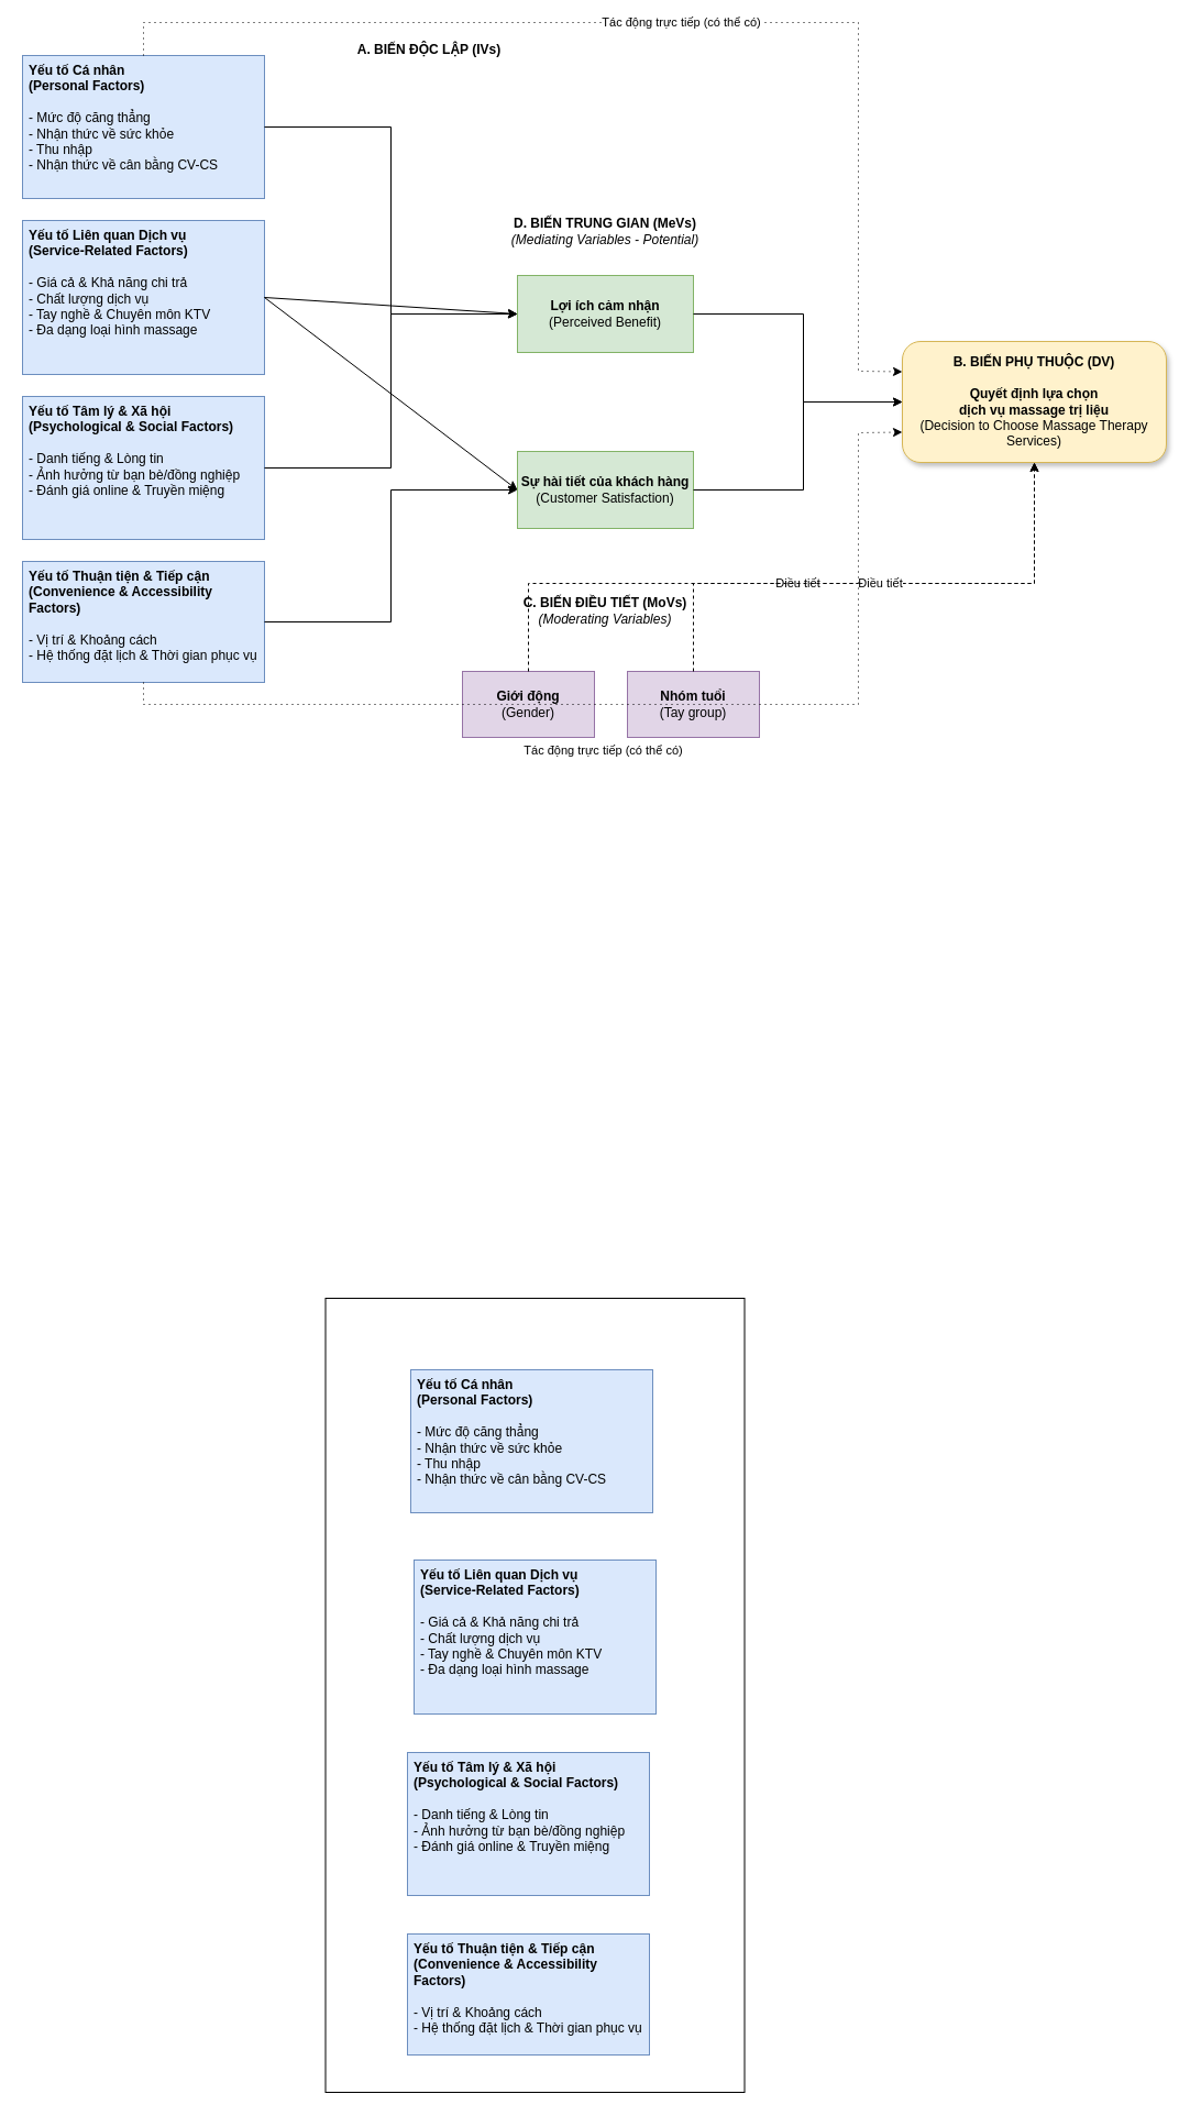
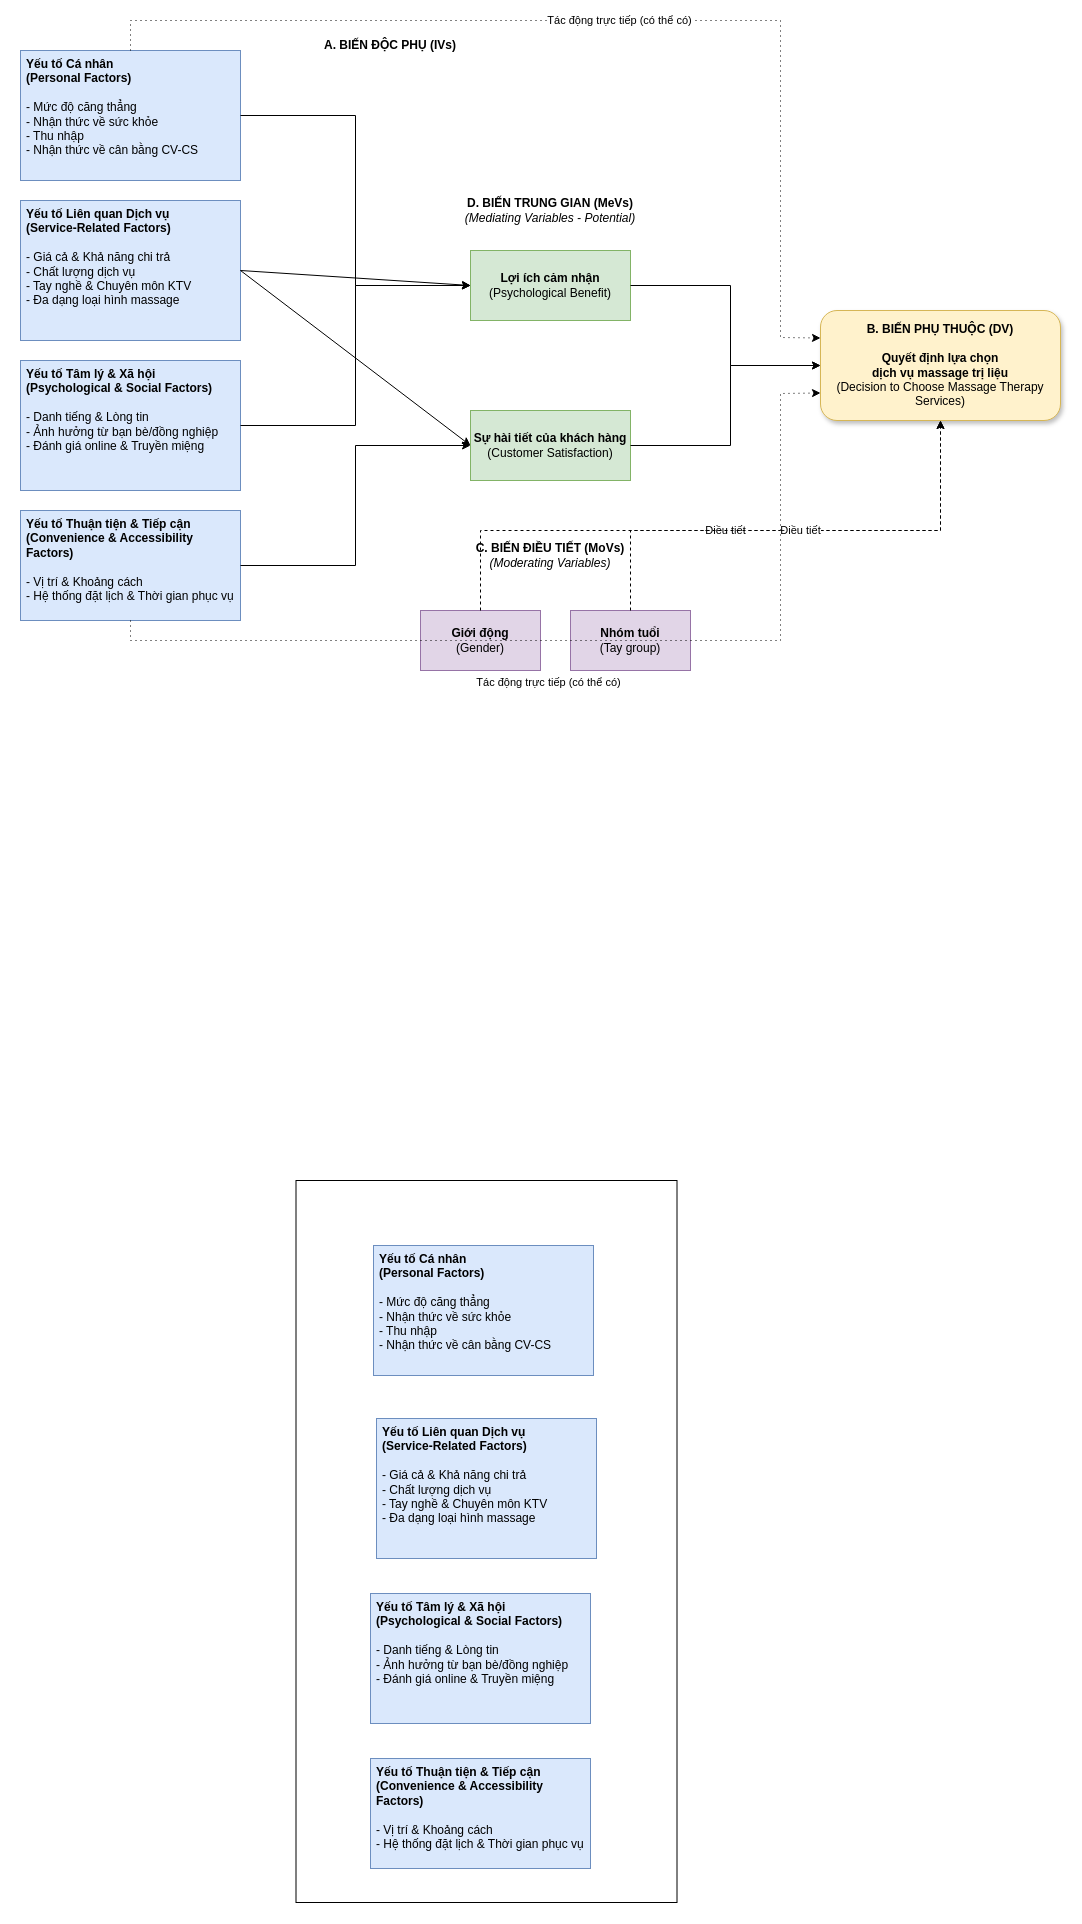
  <mxCell id="0" />
  <mxCell id="1" parent="0" />
  <mxCell id="2" value="&lt;b&gt;Yếu tố Cá nhân&lt;br&gt;(Personal Factors)&lt;/b&gt;&lt;div&gt;&lt;br&gt;&lt;/div&gt;&lt;div&gt;- Mức độ căng thẳng&lt;/div&gt;&lt;div&gt;- Nhận thức về sức khỏe&lt;/div&gt;&lt;div&gt;- Thu nhập&lt;/div&gt;&lt;div&gt;- Nhận thức về cân bằng CV-CS&lt;/div&gt;" style="rounded=0;whiteSpace=wrap;html=1;align=left;verticalAlign=top;spacingLeft=4;fillColor=#dae8fc;strokeColor=#6c8ebf;" vertex="1" parent="1"><mxGeometry x="20" y="50" width="220" height="130" as="geometry" /></mxCell>
  <mxCell id="3" value="&lt;b&gt;Yếu tố Liên quan Dịch vụ&lt;br&gt;(Service-Related Factors)&lt;/b&gt;&lt;div&gt;&lt;br&gt;&lt;/div&gt;&lt;div&gt;- Giá cả &amp;amp; Khả năng chi trả&lt;/div&gt;&lt;div&gt;- Chất lượng dịch vụ&lt;/div&gt;&lt;div&gt;- Tay nghề &amp;amp; Chuyên môn KTV&lt;/div&gt;&lt;div&gt;- Đa dạng loại hình massage&lt;/div&gt;" style="rounded=0;whiteSpace=wrap;html=1;align=left;verticalAlign=top;spacingLeft=4;fillColor=#dae8fc;strokeColor=#6c8ebf;" vertex="1" parent="1"><mxGeometry x="20" y="200" width="220" height="140" as="geometry" /></mxCell>
  <mxCell id="4" value="&lt;b&gt;Yếu tố Tâm lý &amp;amp; Xã hội&lt;br&gt;(Psychological &amp;amp; Social Factors)&lt;/b&gt;&lt;div&gt;&lt;br&gt;&lt;/div&gt;&lt;div&gt;- Danh tiếng &amp;amp; Lòng tin&lt;/div&gt;&lt;div&gt;- Ảnh hưởng từ bạn bè/đồng nghiệp&lt;/div&gt;&lt;div&gt;- Đánh giá online &amp;amp; Truyền miệng&lt;/div&gt;" style="rounded=0;whiteSpace=wrap;html=1;align=left;verticalAlign=top;spacingLeft=4;fillColor=#dae8fc;strokeColor=#6c8ebf;" vertex="1" parent="1"><mxGeometry x="20" y="360" width="220" height="130" as="geometry" /></mxCell>
  <mxCell id="5" value="&lt;b&gt;Yếu tố Thuận tiện &amp;amp; Tiếp cận&lt;br&gt;(Convenience &amp;amp; Accessibility Factors)&lt;/b&gt;&lt;div&gt;&lt;br&gt;&lt;/div&gt;&lt;div&gt;- Vị trí &amp;amp; Khoảng cách&lt;/div&gt;&lt;div&gt;- Hệ thống đặt lịch &amp;amp; Thời gian phục vụ&lt;/div&gt;" style="rounded=0;whiteSpace=wrap;html=1;align=left;verticalAlign=top;spacingLeft=4;fillColor=#dae8fc;strokeColor=#6c8ebf;" vertex="1" parent="1"><mxGeometry x="20" y="510" width="220" height="110" as="geometry" /></mxCell>
  <mxCell id="6" value="&lt;b&gt;B. BIẾN PHỤ THUỘC (DV)&lt;/b&gt;&lt;div&gt;&lt;b&gt;&lt;br&gt;&lt;/b&gt;&lt;/div&gt;&lt;div&gt;&lt;b&gt;Quyết định lựa chọn&lt;/b&gt;&lt;/div&gt;&lt;div&gt;&lt;b&gt;dịch vụ massage trị liệu&lt;/b&gt;&lt;/div&gt;&lt;div&gt;(Decision to Choose Massage Therapy Services)&lt;/div&gt;" style="rounded=1;whiteSpace=wrap;html=1;fillColor=#fff2cc;strokeColor=#d6b656;shadow=1;" vertex="1" parent="1"><mxGeometry x="820" y="310" width="240" height="110" as="geometry" /></mxCell>
  <mxCell id="7" value="" style="group" vertex="1" connectable="0" parent="1"><mxGeometry x="310" y="30" width="160" height="30" as="geometry" /></mxCell>
- <mxCell id="8" value="&lt;b&gt;A. BIẾN ĐỘC LẬP (IVs)&lt;/b&gt;" style="text;html=1;strokeColor=none;fillColor=none;align=center;verticalAlign=middle;whiteSpace=wrap;rounded=0;" vertex="1" parent="7"><mxGeometry width="160" height="30" as="geometry" /></mxCell>
+ <mxCell id="8" value="&lt;b&gt;A. BIẾN ĐỘC PHỤ (IVs)&lt;/b&gt;" style="text;html=1;strokeColor=none;fillColor=none;align=center;verticalAlign=middle;whiteSpace=wrap;rounded=0;" vertex="1" parent="7"><mxGeometry width="160" height="30" as="geometry" /></mxCell>
  <mxCell id="9" value="&lt;b&gt;D. BIẾN TRUNG GIAN (MeVs)&lt;/b&gt;&lt;div&gt;&lt;i&gt;(Mediating Variables - Potential)&lt;/i&gt;&lt;/div&gt;" style="text;html=1;strokeColor=none;fillColor=none;align=center;verticalAlign=middle;whiteSpace=wrap;rounded=0;" vertex="1" parent="1"><mxGeometry x="440" y="190" width="220" height="40" as="geometry" /></mxCell>
- <mxCell id="10" value="&lt;b&gt;Lợi ích cảm nhận&lt;/b&gt;&lt;div&gt;(Perceived Benefit)&lt;/div&gt;" style="rounded=0;whiteSpace=wrap;html=1;fillColor=#d5e8d4;strokeColor=#82b366;" vertex="1" parent="1"><mxGeometry x="470" y="250" width="160" height="70" as="geometry" /></mxCell>
+ <mxCell id="10" value="&lt;b&gt;Lợi ích cảm nhận&lt;/b&gt;&lt;div&gt;(Psychological Benefit)&lt;/div&gt;" style="rounded=0;whiteSpace=wrap;html=1;fillColor=#d5e8d4;strokeColor=#82b366;" vertex="1" parent="1"><mxGeometry x="470" y="250" width="160" height="70" as="geometry" /></mxCell>
  <mxCell id="11" value="&lt;b&gt;Sự hài tiết của khách hàng&lt;/b&gt;&lt;div&gt;(Customer Satisfaction)&lt;/div&gt;" style="rounded=0;whiteSpace=wrap;html=1;fillColor=#d5e8d4;strokeColor=#82b366;" vertex="1" parent="1"><mxGeometry x="470" y="410" width="160" height="70" as="geometry" /></mxCell>
  <mxCell id="12" value="&lt;b&gt;C. BIẾN ĐIỀU TIẾT (MoVs)&lt;/b&gt;&lt;div&gt;&lt;i&gt;(Moderating Variables)&lt;/i&gt;&lt;/div&gt;" style="text;html=1;strokeColor=none;fillColor=none;align=center;verticalAlign=middle;whiteSpace=wrap;rounded=0;" vertex="1" parent="1"><mxGeometry x="440" y="535" width="220" height="40" as="geometry" /></mxCell>
  <mxCell id="13" value="&lt;b&gt;Giới động&lt;/b&gt;&lt;div&gt;(Gender)&lt;/div&gt;" style="rounded=0;whiteSpace=wrap;html=1;fillColor=#e1d5e7;strokeColor=#9673a6;" vertex="1" parent="1"><mxGeometry x="420" y="610" width="120" height="60" as="geometry" /></mxCell>
  <mxCell id="14" value="&lt;b&gt;Nhóm tuổi&lt;/b&gt;&lt;div&gt;(Tay group)&lt;/div&gt;" style="rounded=0;whiteSpace=wrap;html=1;fillColor=#e1d5e7;strokeColor=#9673a6;" vertex="1" parent="1"><mxGeometry x="570" y="610" width="120" height="60" as="geometry" /></mxCell>
  <mxCell id="15" value="" style="endArrow=classic;html=1;rounded=0;exitX=1;exitY=0.5;exitDx=0;exitDy=0;entryX=0;entryY=0.5;entryDx=0;entryDy=0;" edge="1" parent="1" source="2" target="10"><mxGeometry width="50" height="50" relative="1" as="geometry"><mxPoint x="380" y="340" as="sourcePoint" /><mxPoint x="430" y="290" as="targetPoint" /><Array as="points"><mxPoint x="355" y="115" /><mxPoint x="355" y="285" /></Array></mxGeometry></mxCell>
  <mxCell id="16" value="" style="endArrow=classic;html=1;rounded=0;exitX=1;exitY=0.5;exitDx=0;exitDy=0;" edge="1" parent="1" source="3"><mxGeometry width="50" height="50" relative="1" as="geometry"><mxPoint x="250" y="270" as="sourcePoint" /><mxPoint x="470" y="285" as="targetPoint" /></mxGeometry></mxCell>
  <mxCell id="17" value="" style="endArrow=classic;html=1;rounded=0;exitX=1;exitY=0.5;exitDx=0;exitDy=0;entryX=0;entryY=0.5;entryDx=0;entryDy=0;" edge="1" parent="1" source="4" target="10"><mxGeometry width="50" height="50" relative="1" as="geometry"><mxPoint x="250" y="425" as="sourcePoint" /><mxPoint x="470" y="445" as="targetPoint" /><Array as="points"><mxPoint x="355" y="425" /><mxPoint x="355" y="285" /></Array></mxGeometry></mxCell>
  <mxCell id="18" value="" style="endArrow=classic;html=1;rounded=0;exitX=1;exitY=0.5;exitDx=0;exitDy=0;entryX=0;entryY=0.5;entryDx=0;entryDy=0;" edge="1" parent="1" source="3" target="11"><mxGeometry width="50" height="50" relative="1" as="geometry"><mxPoint x="250" y="270" as="sourcePoint" /><mxPoint x="470" y="445" as="targetPoint" /></mxGeometry></mxCell>
  <mxCell id="19" value="" style="endArrow=classic;html=1;rounded=0;exitX=1;exitY=0.5;exitDx=0;exitDy=0;entryX=0;entryY=0.5;entryDx=0;entryDy=0;" edge="1" parent="1" source="5" target="11"><mxGeometry width="50" height="50" relative="1" as="geometry"><mxPoint x="250" y="565" as="sourcePoint" /><mxPoint x="470" y="445" as="targetPoint" /><Array as="points"><mxPoint x="355" y="565" /><mxPoint x="355" y="445" /></Array></mxGeometry></mxCell>
  <mxCell id="20" value="" style="endArrow=classic;html=1;rounded=0;exitX=1;exitY=0.5;exitDx=0;exitDy=0;entryX=0;entryY=0.5;entryDx=0;entryDy=0;" edge="1" parent="1" source="10" target="6"><mxGeometry width="50" height="50" relative="1" as="geometry"><mxPoint x="640" y="290" as="sourcePoint" /><mxPoint x="820" y="365" as="targetPoint" /><Array as="points"><mxPoint x="730" y="285" /><mxPoint x="730" y="365" /></Array></mxGeometry></mxCell>
  <mxCell id="21" value="" style="endArrow=classic;html=1;rounded=0;exitX=1;exitY=0.5;exitDx=0;exitDy=0;entryX=0;entryY=0.5;entryDx=0;entryDy=0;" edge="1" parent="1" source="11" target="6"><mxGeometry width="50" height="50" relative="1" as="geometry"><mxPoint x="640" y="445" as="sourcePoint" /><mxPoint x="820" y="365" as="targetPoint" /><Array as="points"><mxPoint x="730" y="445" /><mxPoint x="730" y="365" /></Array></mxGeometry></mxCell>
  <mxCell id="22" value="Điều tiết" style="endArrow=classic;html=1;rounded=0;entryX=0.5;entryY=1;entryDx=0;entryDy=0;dashed=1;" edge="1" parent="1" target="6"><mxGeometry width="50" height="50" relative="1" as="geometry"><mxPoint x="480" y="610" as="sourcePoint" /><mxPoint x="940" y="430" as="targetPoint" /><Array as="points"><mxPoint x="480" y="530" /><mxPoint x="940" y="530" /></Array></mxGeometry></mxCell>
  <mxCell id="23" value="Điều tiết" style="endArrow=classic;html=1;rounded=0;entryX=0.5;entryY=1;entryDx=0;entryDy=0;dashed=1;" edge="1" parent="1"><mxGeometry width="50" height="50" relative="1" as="geometry"><mxPoint x="630" y="610" as="sourcePoint" /><mxPoint x="940" y="420" as="targetPoint" /><Array as="points"><mxPoint x="630" y="530" /><mxPoint x="940" y="530" /></Array></mxGeometry></mxCell>
  <mxCell id="24" value="Tác động trực tiếp (có thể có)" style="endArrow=classic;html=1;rounded=0;exitX=0.5;exitY=0;exitDx=0;exitDy=0;entryX=0;entryY=0.25;entryDx=0;entryDy=0;dashed=1;dashPattern=1 4;" edge="1" parent="1" source="2" target="6"><mxGeometry width="50" height="50" relative="1" as="geometry"><mxPoint x="130" y="40" as="sourcePoint" /><mxPoint x="820" y="337.5" as="targetPoint" /><Array as="points"><mxPoint x="130" y="20" /><mxPoint x="780" y="20" /><mxPoint x="780" y="337" /></Array></mxGeometry></mxCell>
  <mxCell id="25" value="Tác động trực tiếp (có thể có)" style="endArrow=classic;html=1;rounded=0;exitX=0.5;exitY=1;exitDx=0;exitDy=0;entryX=0;entryY=0.75;entryDx=0;entryDy=0;dashed=1;dashPattern=1 4;" edge="1" parent="1" source="5" target="6"><mxGeometry x="-0.087" y="-42" width="50" height="50" relative="1" as="geometry"><mxPoint x="130" y="630" as="sourcePoint" /><mxPoint x="820" y="392.5" as="targetPoint" /><Array as="points"><mxPoint x="130" y="640" /><mxPoint x="780" y="640" /><mxPoint x="780" y="393" /></Array><mxPoint x="1" as="offset" /></mxGeometry></mxCell>
  <mxCell id="26" value="&lt;b&gt;Yếu tố Cá nhân&lt;br&gt;(Personal Factors)&lt;/b&gt;&lt;div&gt;&lt;br&gt;&lt;/div&gt;&lt;div&gt;- Mức độ căng thẳng&lt;/div&gt;&lt;div&gt;- Nhận thức về sức khỏe&lt;/div&gt;&lt;div&gt;- Thu nhập&lt;/div&gt;&lt;div&gt;- Nhận thức về cân bằng CV-CS&lt;/div&gt;" style="rounded=0;whiteSpace=wrap;html=1;align=left;verticalAlign=top;spacingLeft=4;fillColor=#dae8fc;strokeColor=#6c8ebf;" vertex="1" parent="1"><mxGeometry x="373" y="1245" width="220" height="130" as="geometry" /></mxCell>
  <mxCell id="27" value="&lt;b&gt;Yếu tố Liên quan Dịch vụ&lt;br&gt;(Service-Related Factors)&lt;/b&gt;&lt;div&gt;&lt;br&gt;&lt;/div&gt;&lt;div&gt;- Giá cả &amp;amp; Khả năng chi trả&lt;/div&gt;&lt;div&gt;- Chất lượng dịch vụ&lt;/div&gt;&lt;div&gt;- Tay nghề &amp;amp; Chuyên môn KTV&lt;/div&gt;&lt;div&gt;- Đa dạng loại hình massage&lt;/div&gt;" style="rounded=0;whiteSpace=wrap;html=1;align=left;verticalAlign=top;spacingLeft=4;fillColor=#dae8fc;strokeColor=#6c8ebf;" vertex="1" parent="1"><mxGeometry x="376" y="1418" width="220" height="140" as="geometry" /></mxCell>
  <mxCell id="28" value="&lt;b&gt;Yếu tố Tâm lý &amp;amp; Xã hội&lt;br&gt;(Psychological &amp;amp; Social Factors)&lt;/b&gt;&lt;div&gt;&lt;br&gt;&lt;/div&gt;&lt;div&gt;- Danh tiếng &amp;amp; Lòng tin&lt;/div&gt;&lt;div&gt;- Ảnh hưởng từ bạn bè/đồng nghiệp&lt;/div&gt;&lt;div&gt;- Đánh giá online &amp;amp; Truyền miệng&lt;/div&gt;" style="rounded=0;whiteSpace=wrap;html=1;align=left;verticalAlign=top;spacingLeft=4;fillColor=#dae8fc;strokeColor=#6c8ebf;" vertex="1" parent="1"><mxGeometry x="370" y="1593" width="220" height="130" as="geometry" /></mxCell>
  <mxCell id="29" value="&lt;b&gt;Yếu tố Thuận tiện &amp;amp; Tiếp cận&lt;br&gt;(Convenience &amp;amp; Accessibility Factors)&lt;/b&gt;&lt;div&gt;&lt;br&gt;&lt;/div&gt;&lt;div&gt;- Vị trí &amp;amp; Khoảng cách&lt;/div&gt;&lt;div&gt;- Hệ thống đặt lịch &amp;amp; Thời gian phục vụ&lt;/div&gt;" style="rounded=0;whiteSpace=wrap;html=1;align=left;verticalAlign=top;spacingLeft=4;fillColor=#dae8fc;strokeColor=#6c8ebf;" vertex="1" parent="1"><mxGeometry x="370" y="1758" width="220" height="110" as="geometry" /></mxCell>
  <mxCell id="30" value="" style="rounded=0;whiteSpace=wrap;html=1;fillColor=none;" vertex="1" parent="1"><mxGeometry x="295.5" y="1180" width="381" height="722" as="geometry" /></mxCell>
